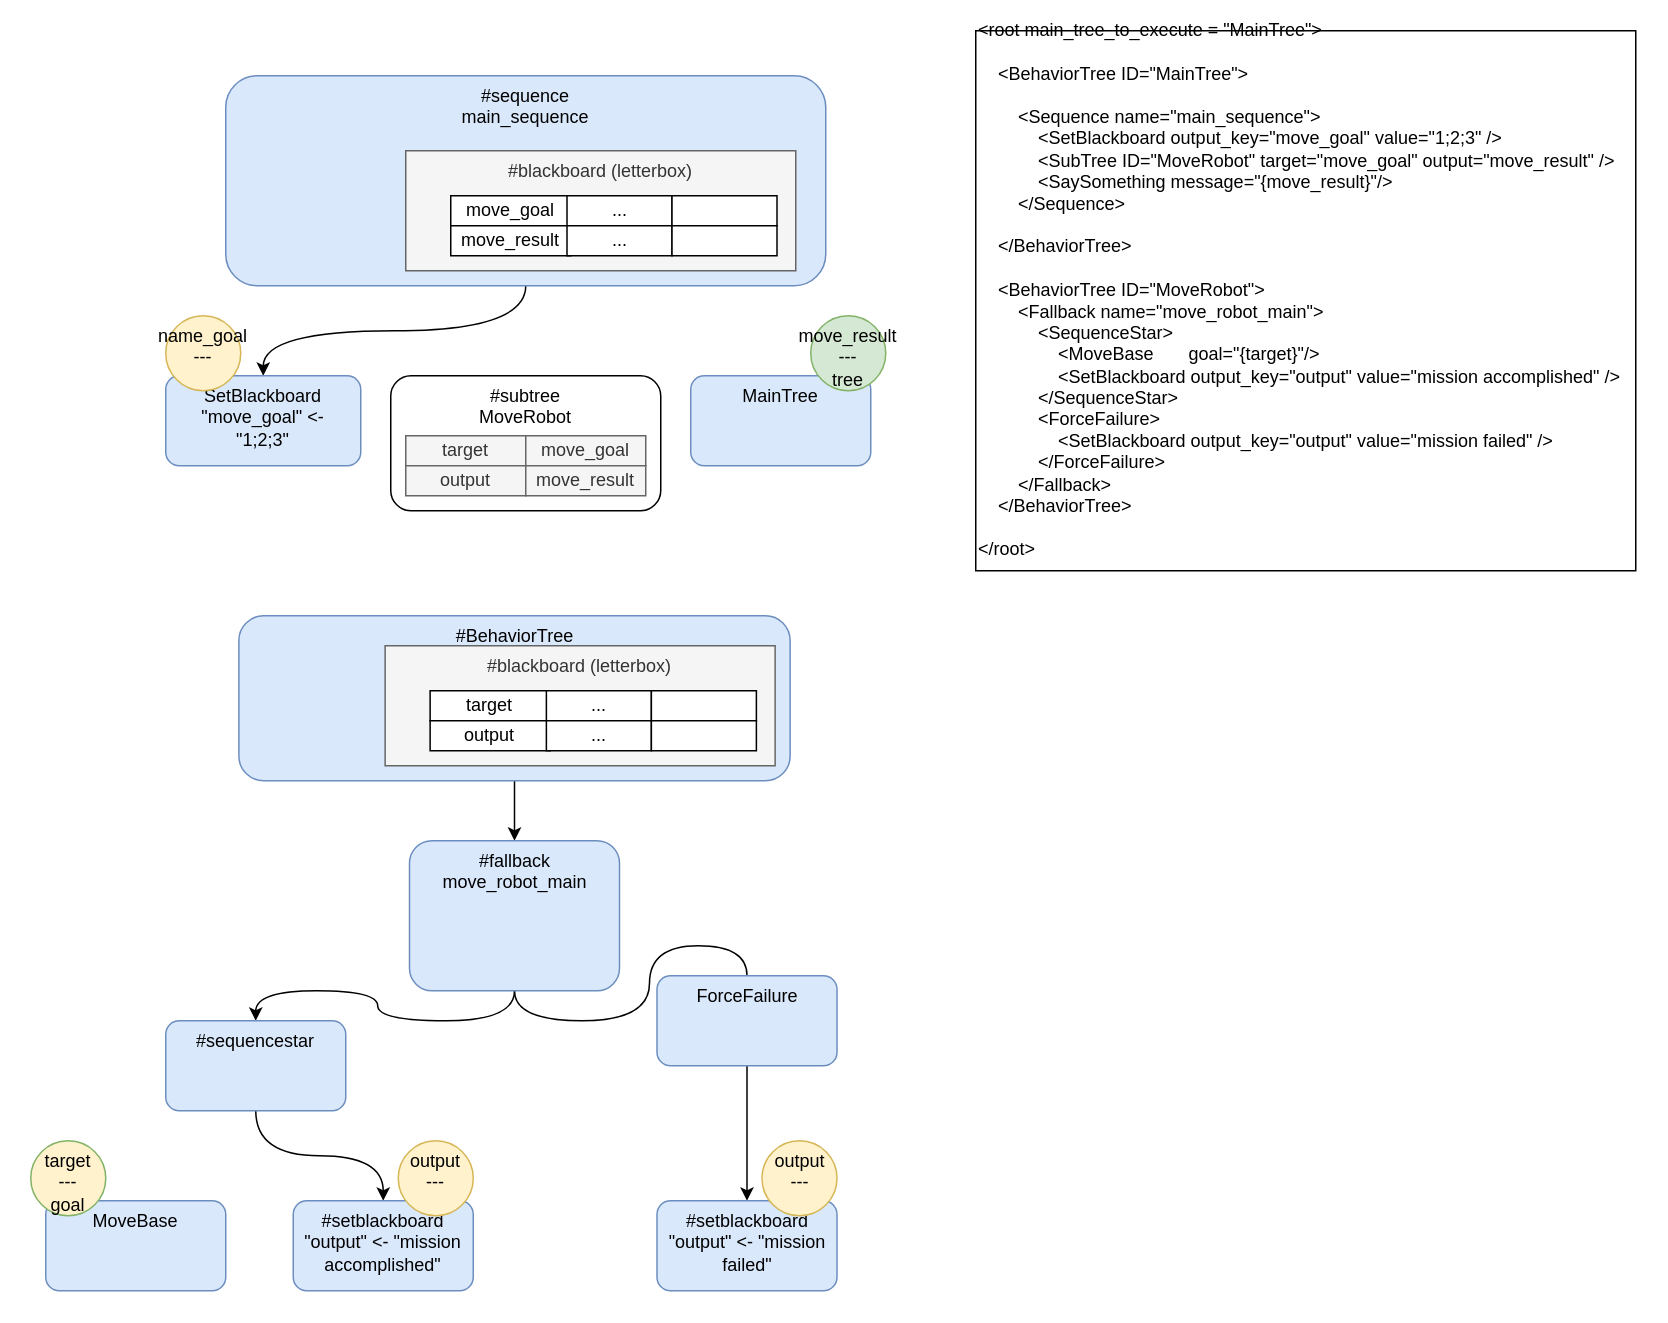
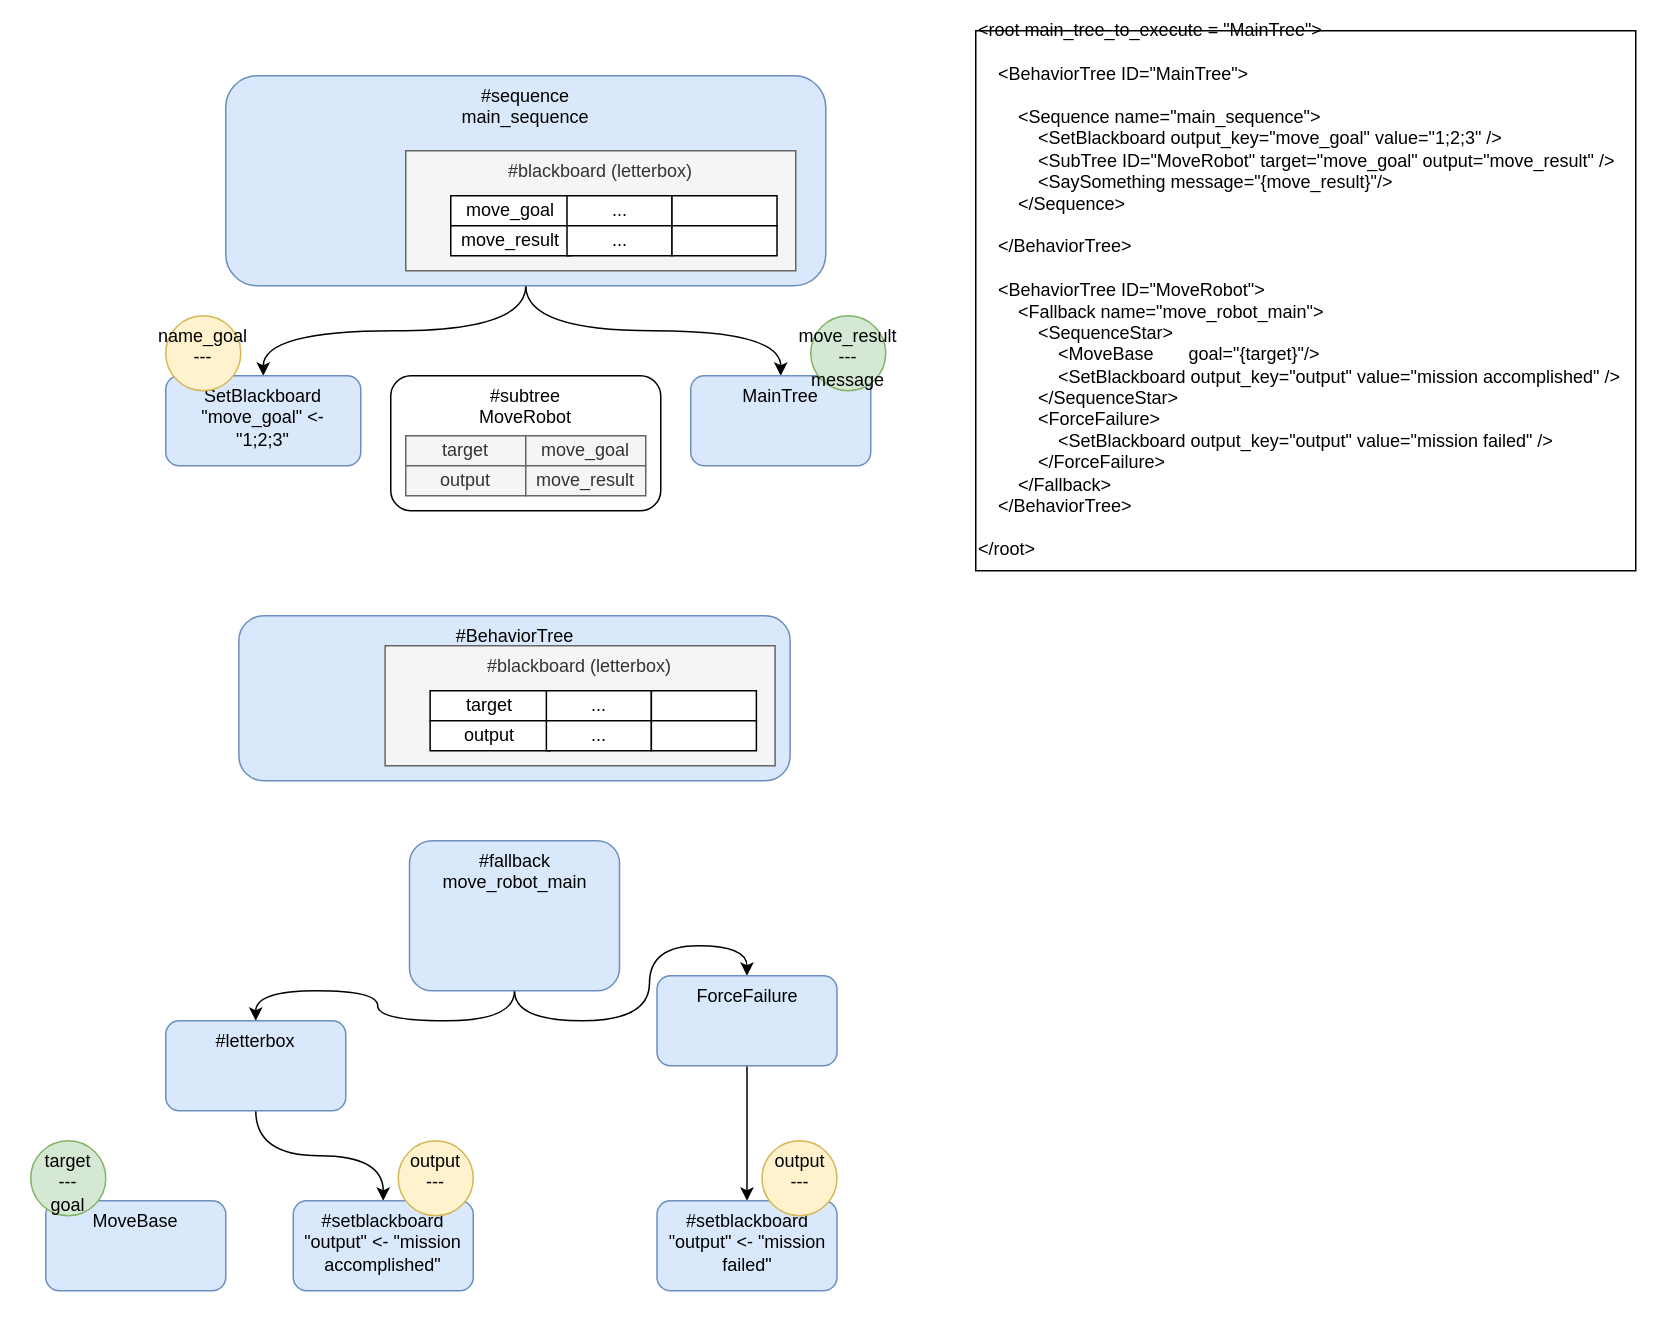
  <mxCell id="0" />
  <mxCell id="1" parent="0" />
  <mxCell id="2" value="&lt;div&gt;&lt;div&gt;&lt;div&gt;&amp;lt;root main_tree_to_execute = &quot;MainTree&quot;&amp;gt;&lt;/div&gt;&lt;div&gt;&lt;br&gt;&lt;/div&gt;&lt;div&gt;&amp;nbsp; &amp;nbsp; &amp;lt;BehaviorTree ID=&quot;MainTree&quot;&amp;gt;&lt;/div&gt;&lt;div&gt;&lt;br&gt;&lt;/div&gt;&lt;div&gt;&amp;nbsp; &amp;nbsp; &amp;nbsp; &amp;nbsp; &amp;lt;Sequence name=&quot;main_sequence&quot;&amp;gt;&lt;/div&gt;&lt;div&gt;&amp;nbsp; &amp;nbsp; &amp;nbsp; &amp;nbsp; &amp;nbsp; &amp;nbsp; &amp;lt;SetBlackboard output_key=&quot;move_goal&quot; value=&quot;1;2;3&quot; /&amp;gt;&lt;/div&gt;&lt;div&gt;&amp;nbsp; &amp;nbsp; &amp;nbsp; &amp;nbsp; &amp;nbsp; &amp;nbsp; &amp;lt;SubTree ID=&quot;MoveRobot&quot; target=&quot;move_goal&quot; output=&quot;move_result&quot; /&amp;gt;&lt;/div&gt;&lt;div&gt;&amp;nbsp; &amp;nbsp; &amp;nbsp; &amp;nbsp; &amp;nbsp; &amp;nbsp; &amp;lt;SaySomething message=&quot;{move_result}&quot;/&amp;gt;&lt;/div&gt;&lt;div&gt;&amp;nbsp; &amp;nbsp; &amp;nbsp; &amp;nbsp; &amp;lt;/Sequence&amp;gt;&lt;/div&gt;&lt;div&gt;&lt;br&gt;&lt;/div&gt;&lt;div&gt;&amp;nbsp; &amp;nbsp; &amp;lt;/BehaviorTree&amp;gt;&lt;/div&gt;&lt;div&gt;&lt;br&gt;&lt;/div&gt;&lt;div&gt;&amp;nbsp; &amp;nbsp; &amp;lt;BehaviorTree ID=&quot;MoveRobot&quot;&amp;gt;&lt;/div&gt;&lt;div&gt;&amp;nbsp; &amp;nbsp; &amp;nbsp; &amp;nbsp; &amp;lt;Fallback name=&quot;move_robot_main&quot;&amp;gt;&lt;/div&gt;&lt;div&gt;&amp;nbsp; &amp;nbsp; &amp;nbsp; &amp;nbsp; &amp;nbsp; &amp;nbsp; &amp;lt;SequenceStar&amp;gt;&lt;/div&gt;&lt;div&gt;&amp;nbsp; &amp;nbsp; &amp;nbsp; &amp;nbsp; &amp;nbsp; &amp;nbsp; &amp;nbsp; &amp;nbsp; &amp;lt;MoveBase&amp;nbsp; &amp;nbsp; &amp;nbsp; &amp;nbsp;goal=&quot;{target}&quot;/&amp;gt;&lt;/div&gt;&lt;div&gt;&amp;nbsp; &amp;nbsp; &amp;nbsp; &amp;nbsp; &amp;nbsp; &amp;nbsp; &amp;nbsp; &amp;nbsp; &amp;lt;SetBlackboard output_key=&quot;output&quot; value=&quot;mission accomplished&quot; /&amp;gt;&lt;/div&gt;&lt;div&gt;&amp;nbsp; &amp;nbsp; &amp;nbsp; &amp;nbsp; &amp;nbsp; &amp;nbsp; &amp;lt;/SequenceStar&amp;gt;&lt;/div&gt;&lt;div&gt;&amp;nbsp; &amp;nbsp; &amp;nbsp; &amp;nbsp; &amp;nbsp; &amp;nbsp; &amp;lt;ForceFailure&amp;gt;&lt;/div&gt;&lt;div&gt;&amp;nbsp; &amp;nbsp; &amp;nbsp; &amp;nbsp; &amp;nbsp; &amp;nbsp; &amp;nbsp; &amp;nbsp; &amp;lt;SetBlackboard output_key=&quot;output&quot; value=&quot;mission failed&quot; /&amp;gt;&lt;/div&gt;&lt;div&gt;&amp;nbsp; &amp;nbsp; &amp;nbsp; &amp;nbsp; &amp;nbsp; &amp;nbsp; &amp;lt;/ForceFailure&amp;gt;&lt;/div&gt;&lt;div&gt;&amp;nbsp; &amp;nbsp; &amp;nbsp; &amp;nbsp; &amp;lt;/Fallback&amp;gt;&lt;/div&gt;&lt;div&gt;&amp;nbsp; &amp;nbsp; &amp;lt;/BehaviorTree&amp;gt;&lt;/div&gt;&lt;div&gt;&lt;br&gt;&lt;/div&gt;&lt;div&gt;&amp;lt;/root&amp;gt;&lt;/div&gt;&lt;/div&gt;&lt;/div&gt;&lt;div&gt;&lt;br&gt;&lt;/div&gt;" style="rounded=0;whiteSpace=wrap;html=1;align=left;" parent="1" vertex="1"><mxGeometry x="650" y="20" width="440" height="360" as="geometry" /></mxCell>
  <mxCell id="3" style="edgeStyle=orthogonalEdgeStyle;curved=1;orthogonalLoop=1;jettySize=auto;html=1;exitX=0.5;exitY=1;exitDx=0;exitDy=0;entryX=0.5;entryY=0;entryDx=0;entryDy=0;" parent="1" source="5" target="6" edge="1"><mxGeometry relative="1" as="geometry" /></mxCell>
+ <mxCell id="4" style="edgeStyle=orthogonalEdgeStyle;curved=1;orthogonalLoop=1;jettySize=auto;html=1;exitX=0.5;exitY=1;exitDx=0;exitDy=0;entryX=0.5;entryY=0;entryDx=0;entryDy=0;" parent="1" source="5" target="8" edge="1"><mxGeometry relative="1" as="geometry" /></mxCell>
  <mxCell id="5" value="#sequence&lt;br&gt;main_sequence" style="rounded=1;whiteSpace=wrap;html=1;fillColor=#dae8fc;strokeColor=#6c8ebf;verticalAlign=top;" parent="1" vertex="1"><mxGeometry x="150" y="50" width="400" height="140" as="geometry" /></mxCell>
  <mxCell id="6" value="SetBlackboard&lt;br&gt;&quot;move_goal&quot; &amp;lt;-&lt;br&gt;&quot;1;2;3&quot;" style="rounded=1;whiteSpace=wrap;html=1;fillColor=#dae8fc;strokeColor=#6c8ebf;verticalAlign=top;" parent="1" vertex="1"><mxGeometry x="110" y="250" width="130" height="60" as="geometry" /></mxCell>
  <mxCell id="7" value="#subtree&lt;br&gt;MoveRobot" style="rounded=1;whiteSpace=wrap;html=1;verticalAlign=top;" parent="1" vertex="1"><mxGeometry x="260" y="250" width="180" height="90" as="geometry" /></mxCell>
  <mxCell id="8" value="MainTree" style="rounded=1;whiteSpace=wrap;html=1;fillColor=#dae8fc;strokeColor=#6c8ebf;verticalAlign=top;" parent="1" vertex="1"><mxGeometry x="460" y="250" width="120" height="60" as="geometry" /></mxCell>
- <mxCell id="9" style="edgeStyle=orthogonalEdgeStyle;curved=1;orthogonalLoop=1;jettySize=auto;html=1;exitX=0.5;exitY=1;exitDx=0;exitDy=0;" parent="1" source="10" target="13" edge="1"><mxGeometry relative="1" as="geometry" /></mxCell>
  <mxCell id="10" value="#BehaviorTree&lt;br&gt;MoveRobot" style="rounded=1;whiteSpace=wrap;html=1;fillColor=#dae8fc;strokeColor=#6c8ebf;verticalAlign=top;" parent="1" vertex="1"><mxGeometry x="158.75" y="410" width="367.5" height="110" as="geometry" /></mxCell>
  <mxCell id="11" style="edgeStyle=orthogonalEdgeStyle;curved=1;orthogonalLoop=1;jettySize=auto;html=1;exitX=0.5;exitY=1;exitDx=0;exitDy=0;entryX=0.5;entryY=0;entryDx=0;entryDy=0;" parent="1" source="13" target="15" edge="1"><mxGeometry relative="1" as="geometry" /></mxCell>
- <mxCell id="12" style="edgeStyle=orthogonalEdgeStyle;curved=1;orthogonalLoop=1;jettySize=auto;html=1;exitX=0.5;exitY=1;exitDx=0;exitDy=0;entryX=0.5;entryY=0;entryDx=0;entryDy=0;endArrow=none;" parent="1" source="13" target="19" edge="1"><mxGeometry relative="1" as="geometry" /></mxCell>
+ <mxCell id="12" style="edgeStyle=orthogonalEdgeStyle;curved=1;orthogonalLoop=1;jettySize=auto;html=1;exitX=0.5;exitY=1;exitDx=0;exitDy=0;entryX=0.5;entryY=0;entryDx=0;entryDy=0;" parent="1" source="13" target="19" edge="1"><mxGeometry relative="1" as="geometry" /></mxCell>
  <mxCell id="13" value="#fallback&lt;br&gt;move_robot_main" style="rounded=1;whiteSpace=wrap;html=1;fillColor=#dae8fc;strokeColor=#6c8ebf;verticalAlign=top;" parent="1" vertex="1"><mxGeometry x="272.5" y="560" width="140" height="100" as="geometry" /></mxCell>
  <mxCell id="14" style="edgeStyle=orthogonalEdgeStyle;orthogonalLoop=1;jettySize=auto;html=1;exitX=0.5;exitY=1;exitDx=0;exitDy=0;entryX=0.5;entryY=0;entryDx=0;entryDy=0;curved=1;" edge="1" parent="1" source="15" target="17"><mxGeometry relative="1" as="geometry" /></mxCell>
- <mxCell id="15" value="#sequencestar" style="rounded=1;whiteSpace=wrap;html=1;fillColor=#dae8fc;strokeColor=#6c8ebf;verticalAlign=top;" parent="1" vertex="1"><mxGeometry x="110" y="680" width="120" height="60" as="geometry" /></mxCell>
+ <mxCell id="15" value="#letterbox" style="rounded=1;whiteSpace=wrap;html=1;fillColor=#dae8fc;strokeColor=#6c8ebf;verticalAlign=top;" parent="1" vertex="1"><mxGeometry x="110" y="680" width="120" height="60" as="geometry" /></mxCell>
  <mxCell id="16" value="MoveBase" style="rounded=1;whiteSpace=wrap;html=1;fillColor=#dae8fc;strokeColor=#6c8ebf;verticalAlign=top;" parent="1" vertex="1"><mxGeometry x="30" y="800" width="120" height="60" as="geometry" /></mxCell>
  <mxCell id="17" value="#setblackboard&lt;br&gt;&quot;output&quot; &amp;lt;- &quot;mission accomplished&quot;" style="rounded=1;whiteSpace=wrap;html=1;fillColor=#dae8fc;strokeColor=#6c8ebf;verticalAlign=top;" parent="1" vertex="1"><mxGeometry x="195" y="800" width="120" height="60" as="geometry" /></mxCell>
  <mxCell id="18" style="edgeStyle=orthogonalEdgeStyle;curved=1;orthogonalLoop=1;jettySize=auto;html=1;exitX=0.5;exitY=1;exitDx=0;exitDy=0;" edge="1" parent="1" source="19" target="38"><mxGeometry relative="1" as="geometry" /></mxCell>
  <mxCell id="19" value="ForceFailure" style="rounded=1;whiteSpace=wrap;html=1;fillColor=#dae8fc;strokeColor=#6c8ebf;verticalAlign=top;" parent="1" vertex="1"><mxGeometry x="437.5" y="650" width="120" height="60" as="geometry" /></mxCell>
- <mxCell id="20" value="move_result&lt;br&gt;---&lt;br&gt;tree" style="ellipse;whiteSpace=wrap;html=1;aspect=fixed;fillColor=#d5e8d4;strokeColor=#82b366;verticalAlign=top;" vertex="1" parent="1"><mxGeometry x="540" y="210" width="50" height="50" as="geometry" /></mxCell>
+ <mxCell id="20" value="move_result&lt;br&gt;---&lt;br&gt;message" style="ellipse;whiteSpace=wrap;html=1;aspect=fixed;fillColor=#d5e8d4;strokeColor=#82b366;verticalAlign=top;" vertex="1" parent="1"><mxGeometry x="540" y="210" width="50" height="50" as="geometry" /></mxCell>
  <mxCell id="21" value="#blackboard (letterbox)" style="rounded=0;whiteSpace=wrap;html=1;fillColor=#f5f5f5;strokeColor=#666666;fontColor=#333333;verticalAlign=top;" vertex="1" parent="1"><mxGeometry x="270" y="100" width="260" height="80" as="geometry" /></mxCell>
  <mxCell id="22" value="move_goal" style="rounded=0;whiteSpace=wrap;html=1;" vertex="1" parent="1"><mxGeometry x="300" y="130" width="80" height="20" as="geometry" /></mxCell>
  <mxCell id="23" value="..." style="rounded=0;whiteSpace=wrap;html=1;" vertex="1" parent="1"><mxGeometry x="377.5" y="130" width="70" height="20" as="geometry" /></mxCell>
  <mxCell id="24" value="move_result" style="rounded=0;whiteSpace=wrap;html=1;" vertex="1" parent="1"><mxGeometry x="300" y="150" width="80" height="20" as="geometry" /></mxCell>
  <mxCell id="25" value="..." style="rounded=0;whiteSpace=wrap;html=1;" vertex="1" parent="1"><mxGeometry x="377.5" y="150" width="70" height="20" as="geometry" /></mxCell>
  <mxCell id="26" value="" style="rounded=0;whiteSpace=wrap;html=1;" vertex="1" parent="1"><mxGeometry x="447.5" y="130" width="70" height="20" as="geometry" /></mxCell>
  <mxCell id="27" value="" style="rounded=0;whiteSpace=wrap;html=1;" vertex="1" parent="1"><mxGeometry x="447.5" y="150" width="70" height="20" as="geometry" /></mxCell>
  <mxCell id="28" value="name_goal&lt;br&gt;---" style="ellipse;whiteSpace=wrap;html=1;aspect=fixed;fillColor=#fff2cc;strokeColor=#d6b656;verticalAlign=top;" vertex="1" parent="1"><mxGeometry x="110" y="210" width="50" height="50" as="geometry" /></mxCell>
- <mxCell id="29" value="target&lt;br&gt;---&lt;br&gt;goal" style="ellipse;whiteSpace=wrap;html=1;aspect=fixed;fillColor=#fff2cc;strokeColor=#82b366;verticalAlign=top;" vertex="1" parent="1"><mxGeometry y="760" width="50" height="50" as="geometry" x="20" /></mxCell>
+ <mxCell id="29" value="target&lt;br&gt;---&lt;br&gt;goal" style="ellipse;whiteSpace=wrap;html=1;aspect=fixed;fillColor=#d5e8d4;strokeColor=#82b366;verticalAlign=top;" vertex="1" parent="1"><mxGeometry y="760" width="50" height="50" as="geometry" x="20" /></mxCell>
  <mxCell id="30" value="#blackboard (letterbox)" style="rounded=0;whiteSpace=wrap;html=1;fillColor=#f5f5f5;strokeColor=#666666;fontColor=#333333;verticalAlign=top;" vertex="1" parent="1"><mxGeometry x="256.25" y="430" width="260" height="80" as="geometry" /></mxCell>
  <mxCell id="31" value="target" style="rounded=0;whiteSpace=wrap;html=1;" vertex="1" parent="1"><mxGeometry x="286.25" y="460" width="80" height="20" as="geometry" /></mxCell>
  <mxCell id="32" value="..." style="rounded=0;whiteSpace=wrap;html=1;" vertex="1" parent="1"><mxGeometry x="363.75" y="460" width="70" height="20" as="geometry" /></mxCell>
  <mxCell id="33" value="output" style="rounded=0;whiteSpace=wrap;html=1;" vertex="1" parent="1"><mxGeometry x="286.25" y="480" width="80" height="20" as="geometry" /></mxCell>
  <mxCell id="34" value="..." style="rounded=0;whiteSpace=wrap;html=1;" vertex="1" parent="1"><mxGeometry x="363.75" y="480" width="70" height="20" as="geometry" /></mxCell>
  <mxCell id="35" value="" style="rounded=0;whiteSpace=wrap;html=1;" vertex="1" parent="1"><mxGeometry x="433.75" y="460" width="70" height="20" as="geometry" /></mxCell>
  <mxCell id="36" value="" style="rounded=0;whiteSpace=wrap;html=1;" vertex="1" parent="1"><mxGeometry x="433.75" y="480" width="70" height="20" as="geometry" /></mxCell>
  <mxCell id="37" value="output&lt;br&gt;---" style="ellipse;whiteSpace=wrap;html=1;aspect=fixed;fillColor=#fff2cc;strokeColor=#d6b656;verticalAlign=top;" vertex="1" parent="1"><mxGeometry x="265" y="760" width="50" height="50" as="geometry" /></mxCell>
  <mxCell id="38" value="#setblackboard&lt;br&gt;&quot;output&quot; &amp;lt;- &quot;mission failed&quot;" style="rounded=1;whiteSpace=wrap;html=1;fillColor=#dae8fc;strokeColor=#6c8ebf;verticalAlign=top;" vertex="1" parent="1"><mxGeometry x="437.5" y="800" width="120" height="60" as="geometry" /></mxCell>
  <mxCell id="39" value="output&lt;br&gt;---" style="ellipse;whiteSpace=wrap;html=1;aspect=fixed;fillColor=#fff2cc;strokeColor=#d6b656;verticalAlign=top;" vertex="1" parent="1"><mxGeometry x="507.5" y="760" width="50" height="50" as="geometry" /></mxCell>
  <mxCell id="40" value="target" style="rounded=0;whiteSpace=wrap;html=1;fillColor=#f5f5f5;strokeColor=#666666;fontColor=#333333;" vertex="1" parent="1"><mxGeometry x="270" y="290" width="80" height="20" as="geometry" /></mxCell>
  <mxCell id="41" value="output" style="rounded=0;whiteSpace=wrap;html=1;fillColor=#f5f5f5;strokeColor=#666666;fontColor=#333333;" vertex="1" parent="1"><mxGeometry x="270" y="310" width="80" height="20" as="geometry" /></mxCell>
  <mxCell id="42" value="move_goal" style="rounded=0;whiteSpace=wrap;html=1;fillColor=#f5f5f5;strokeColor=#666666;fontColor=#333333;" vertex="1" parent="1"><mxGeometry x="350" y="290" width="80" height="20" as="geometry" /></mxCell>
  <mxCell id="43" value="move_result" style="rounded=0;whiteSpace=wrap;html=1;fillColor=#f5f5f5;strokeColor=#666666;fontColor=#333333;" vertex="1" parent="1"><mxGeometry x="350" y="310" width="80" height="20" as="geometry" /></mxCell>
